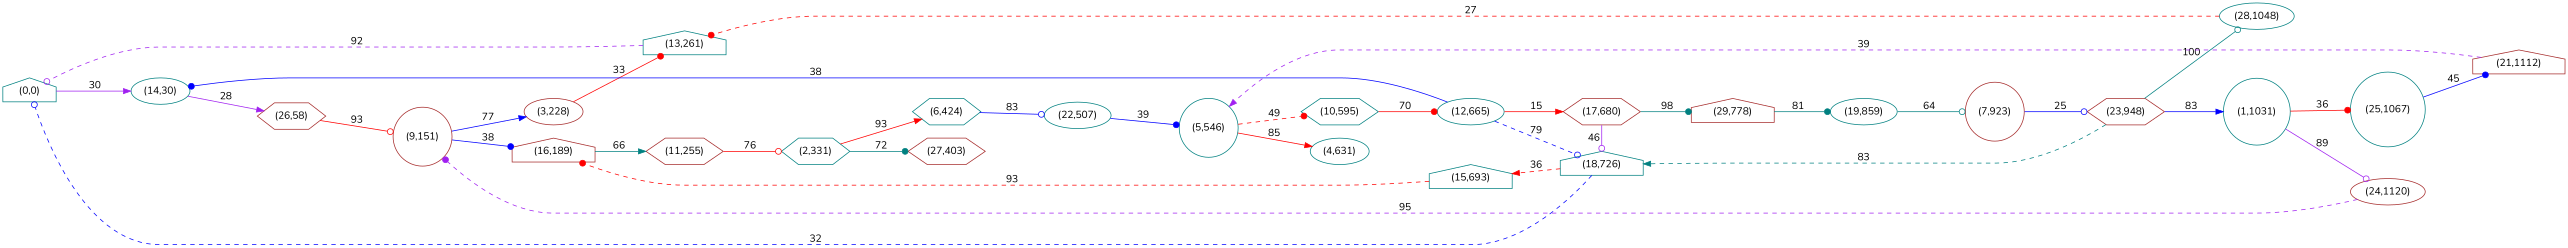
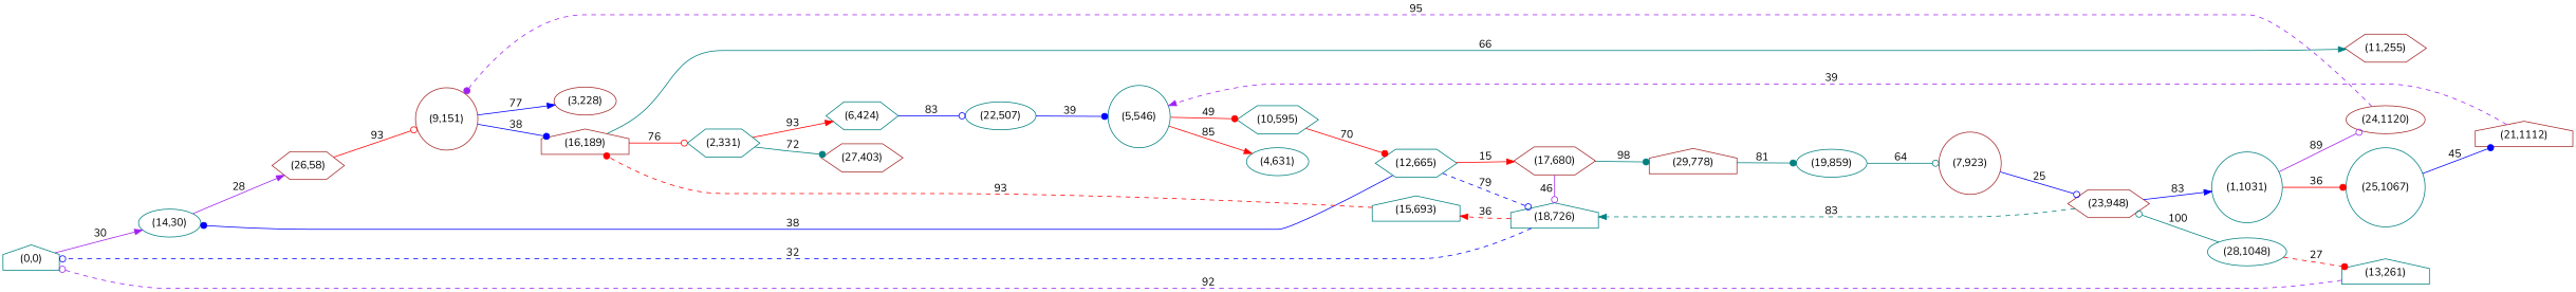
  digraph {
    fontname=Nunito
    rankdir=LR
    ranksep=equally
    node [color=teal fontname=Nunito shape=ellipse]
    edge [arrowhead=dot color=red fontname=Nunito]
    "(0,0)" [shape=house]
    "(14,30)"
    "(26,58)" [color=brown shape=hexagon]
    "(9,151)" [color=brown shape=circle]
    "(3,228)" [color=brown]
    "(16,189)" [color=brown shape=house]
    "(13,261)" [shape=house]
    "(11,255)" [color=brown shape=hexagon]
    "(2,331)" [shape=hexagon]
    "(6,424)" [shape=hexagon]
    "(27,403)" [color=brown shape=hexagon]
    "(22,507)"
    "(5,546)" [shape=circle]
    "(4,631)"
    "(10,595)" [shape=hexagon]
-   "(12,665)"
+   "(12,665)" [shape=hexagon]
    "(15,693)" [shape=house]
    "(18,726)" [shape=house]
    "(17,680)" [color=brown shape=hexagon]
    "(29,778)" [color=brown shape=house]
    "(19,859)"
    "(7,923)" [color=brown shape=circle]
    "(23,948)" [color=brown shape=hexagon]
    "(1,1031)" [shape=circle]
    "(28,1048)"
    "(24,1120)" [color=brown]
    "(25,1067)" [shape=circle]
    "(21,1112)" [color=brown shape=house]
    subgraph sub_1 {
      rank=same
      "(0,0)"
    }
    subgraph sub_2 {
      rank=same
      "(14,30)"
    }
    subgraph sub_3 {
      rank=same
      "(26,58)"
    }
    subgraph sub_4 {
      rank=same
      "(9,151)"
    }
    subgraph sub_5 {
      rank=same
      "(3,228)"
      "(16,189)"
    }
    subgraph sub_6 {
      rank=same
      "(13,261)"
      "(11,255)"
    }
    subgraph sub_7 {
      rank=same
      "(2,331)"
    }
    subgraph sub_8 {
      rank=same
      "(6,424)"
      "(27,403)"
    }
    subgraph sub_9 {
      rank=same
      "(22,507)"
    }
    subgraph sub_10 {
      rank=same
      "(5,546)"
    }
    subgraph sub_11 {
      rank=same
      "(4,631)"
      "(10,595)"
    }
    subgraph sub_12 {
      rank=same
      "(12,665)"
      "(15,693)"
    }
    subgraph sub_13 {
      rank=same
      "(18,726)"
      "(17,680)"
    }
    subgraph sub_14 {
      rank=same
      "(29,778)"
    }
    subgraph sub_15 {
      rank=same
      "(19,859)"
    }
    subgraph sub_16 {
      rank=same
      "(7,923)"
    }
    subgraph sub_17 {
      rank=same
      "(23,948)"
    }
    subgraph sub_18 {
      rank=same
      "(1,1031)"
      "(28,1048)"
    }
    subgraph sub_19 {
      rank=same
      "(24,1120)"
      "(25,1067)"
    }
    subgraph sub_20 {
      rank=same
      "(21,1112)"
    }
    subgraph sub_21 {
      rank=same
    }
    "(0,0)" -> "(14,30)" [arrowhead=normal color=purple label=30]
    "(14,30)" -> "(26,58)" [arrowhead=normal color=purple label=28]
    "(26,58)" -> "(9,151)" [arrowhead=odot label=93]
    "(9,151)" -> "(3,228)" [arrowhead=normal color=blue label=77]
    "(9,151)" -> "(16,189)" [color=blue label=38]
-   "(3,228)" -> "(13,261)" [label=33]
    "(16,189)" -> "(11,255)" [arrowhead=normal color=teal label=66]
    "(13,261)" -> "(0,0)" [arrowhead=odot color=purple label=92 style=dashed]
-   "(11,255)" -> "(2,331)" [arrowhead=odot label=76]
+   "(16,189)" -> "(2,331)" [arrowhead=odot label=76]
    "(2,331)" -> "(6,424)" [arrowhead=normal label=93]
    "(2,331)" -> "(27,403)" [color=teal label=72]
    "(6,424)" -> "(22,507)" [arrowhead=odot color=blue label=83]
    "(22,507)" -> "(5,546)" [color=blue label=39]
    "(5,546)" -> "(4,631)" [arrowhead=normal label=85]
-   "(5,546)" -> "(10,595)" [label=49 style=dashed]
+   "(5,546)" -> "(10,595)" [label=49]
    "(10,595)" -> "(12,665)" [label=70]
    "(12,665)" -> "(14,30)" [color=blue label=38 style=solid]
    "(12,665)" -> "(18,726)" [arrowhead=odot color=blue label=79 style=dashed]
    "(12,665)" -> "(17,680)" [arrowhead=normal label=15]
    "(15,693)" -> "(16,189)" [label=93 style=dashed]
    "(18,726)" -> "(0,0)" [arrowhead=odot color=blue label=32 style=dashed]
    "(18,726)" -> "(15,693)" [arrowhead=normal label=36 style=dashed]
    "(17,680)" -> "(18,726)" [arrowhead=odot color=purple label=46]
    "(17,680)" -> "(29,778)" [color=teal label=98]
    "(29,778)" -> "(19,859)" [color=teal label=81]
    "(19,859)" -> "(7,923)" [arrowhead=odot color=teal label=64]
    "(7,923)" -> "(23,948)" [arrowhead=odot color=blue label=25]
    "(23,948)" -> "(18,726)" [arrowhead=normal color=teal label=83 style=dashed]
    "(23,948)" -> "(1,1031)" [arrowhead=normal color=blue label=83]
-   "(23,948)" -> "(28,1048)" [arrowhead=odot color=teal label=100]
+   "(28,1048)" -> "(23,948)" [arrowhead=odot color=teal label=100]
    "(1,1031)" -> "(24,1120)" [arrowhead=odot color=purple label=89]
    "(1,1031)" -> "(25,1067)" [label=36]
    "(28,1048)" -> "(13,261)" [label=27 style=dashed]
    "(24,1120)" -> "(9,151)" [color=purple label=95 style=dashed]
    "(25,1067)" -> "(21,1112)" [color=blue label=45]
    "(21,1112)" -> "(5,546)" [arrowhead=normal color=purple label=39 style=dashed]
  }
